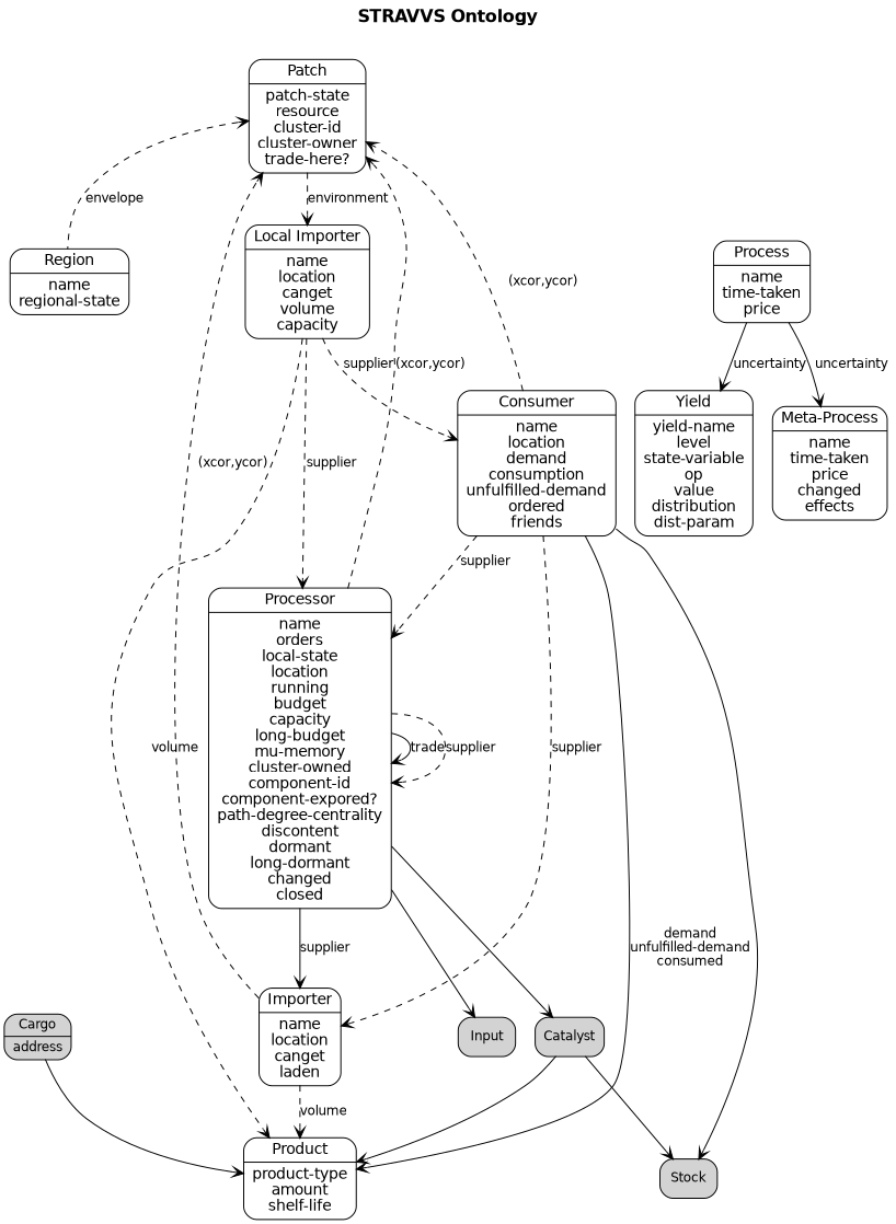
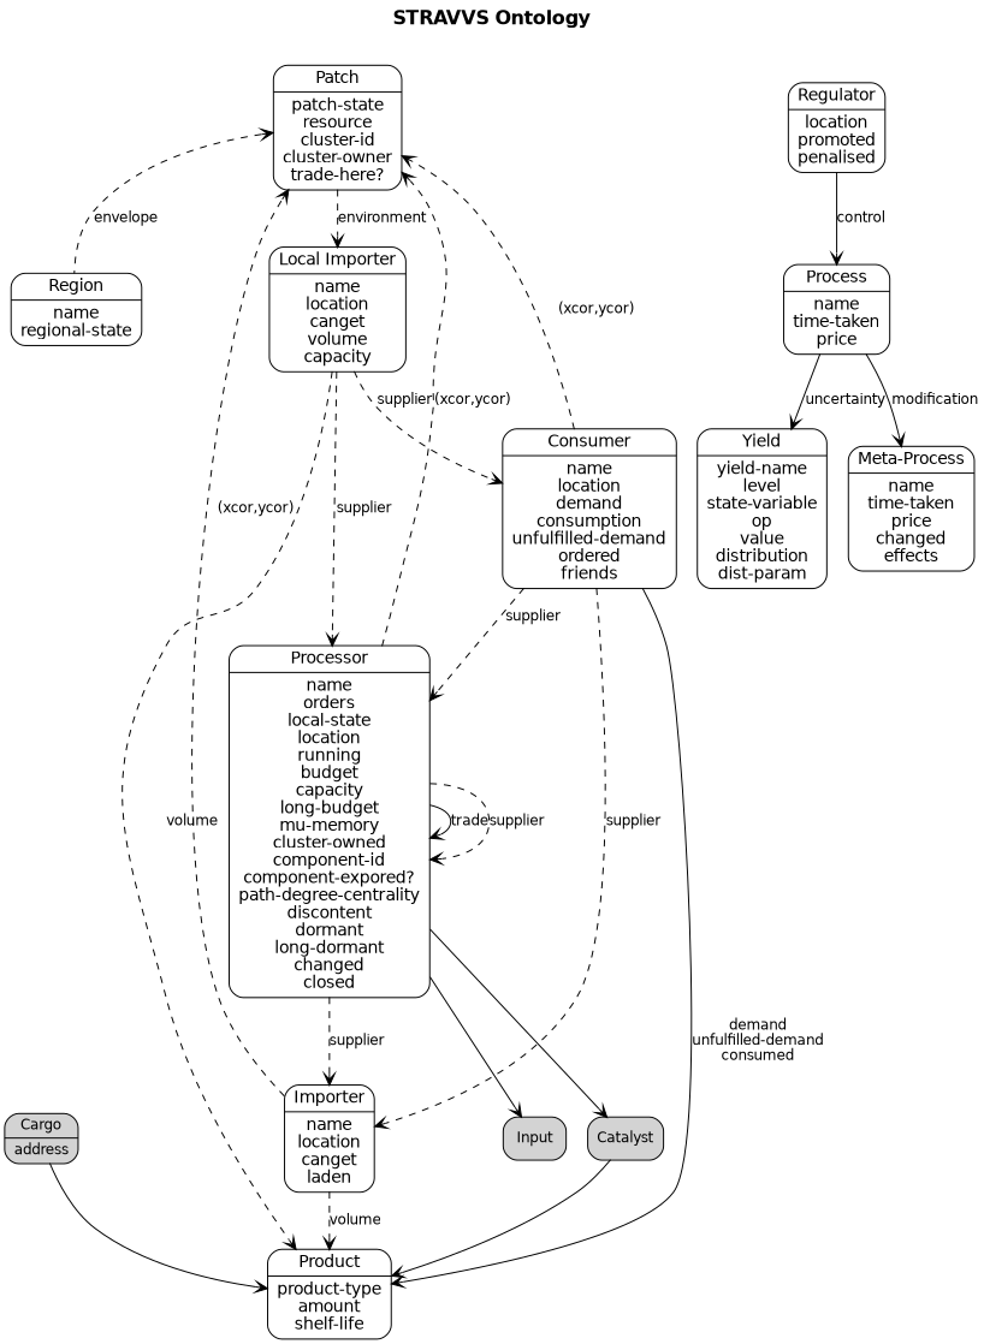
  digraph {
    fontname="Helvetica-Bold"
    fontsize=16
    label="STRAVVS Ontology"
    labelloc=t
    node [fontname=Helvetica fontsize=14 shape=Mrecord]
    edge [arrowhead=vee fontname=Helvetica fontsize=12 style=dashed]
    n1 [label="{Region|name\nregional-state}"]
    n2 [label="{Patch|patch-state\nresource\ncluster-id\ncluster-owner\ntrade-here?}"]
    n3 [label="{Local Importer|name\nlocation\ncanget\nvolume\ncapacity}"]
    n4 [label="{Processor|name\norders\nlocal-state\nlocation\nrunning\nbudget\ncapacity\nlong-budget\nmu-memory\ncluster-owned\ncomponent-id\ncomponent-expored?\npath-degree-centrality\ndiscontent\ndormant\nlong-dormant\nchanged\nclosed}"]
    n5 [label="{Consumer|name\nlocation\ndemand\nconsumption\nunfulfilled-demand\nordered\nfriends}"]
    n6 [label="{Product|product-type\namount\nshelf-life}"]
    n7 [label="{Yield|yield-name\nlevel\nstate-variable\nop\nvalue\ndistribution\ndist-param}"]
    n8 [label="{Importer|name\nlocation\ncanget\nladen}"]
    n9 [fillcolor=lightgrey fontsize=12 label="{Input}" style=filled]
    n10 [fillcolor=lightgrey fontsize=12 label="{Catalyst}" style=filled]
    n11 [label="{Process|name\ntime-taken\nprice}"]
    n12 [label="{Meta-Process|name\ntime-taken\nprice\nchanged\neffects}"]
-   n13 [fillcolor=lightgrey fontsize=12 label="{Stock}" style=filled]
    n14 [fillcolor=lightgrey fontsize=12 label="{Cargo|address}" style=filled]
+   n15 [label="{Regulator|location\npromoted\npenalised}"]
    n2 -> n1 [arrowtail=vee dir=back label=envelope]
    n2 -> n3 [label=environment]
    n3 -> n4 [label=supplier]
    n3 -> n5 [label=supplier]
    n3 -> n6 [label=volume]
    n4 -> n2 [label="(xcor,ycor)"]
    n4 -> n4 [label=trade style=""]
    n4 -> n4 [label=supplier]
-   n4 -> n8 [label=supplier style=solid]
+   n4 -> n8 [label=supplier]
    n4 -> n9 [style=""]
    n4 -> n10 [style=""]
    n5 -> n2 [label="(xcor,ycor)"]
    n5 -> n4 [label=supplier]
    n5 -> n6 [label="demand\nunfulfilled-demand\nconsumed" style=solid]
    n5 -> n8 [label=supplier]
-   n5 -> n13 [style=""]
    n8 -> n2 [label="(xcor,ycor)"]
    n8 -> n6 [label=volume]
    n10 -> n6 [style=""]
-   n10 -> n13 [style=""]
    n11 -> n7 [label=uncertainty style=""]
-   n11 -> n12 [label=uncertainty style=""]
+   n11 -> n12 [label=modification style=""]
    n14 -> n6 [style=""]
+   n15 -> n11 [label=control style=""]
  }
